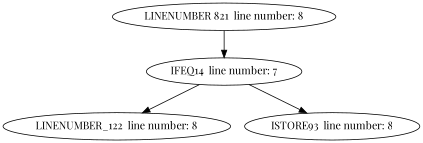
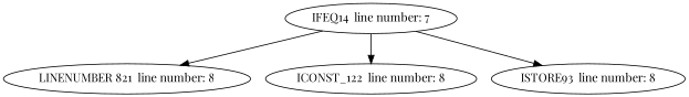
  digraph {
    fontname="Playfair Display"
    node [fontname="Playfair Display"]
    edge [fontname="Playfair Display"]
    "IFEQ14  line number: 7"
    "LINENUMBER 821  line number: 8"
-   "ICONST_122  line number: 8" [label="LINENUMBER_122  line number: 8"]
+   "ICONST_122  line number: 8"
    n4 [label="ISTORE93  line number: 8"]
-   "LINENUMBER 821  line number: 8" -> "IFEQ14  line number: 7"
+   "IFEQ14  line number: 7" -> "LINENUMBER 821  line number: 8"
    "IFEQ14  line number: 7" -> "ICONST_122  line number: 8"
    "IFEQ14  line number: 7" -> n4
  }
